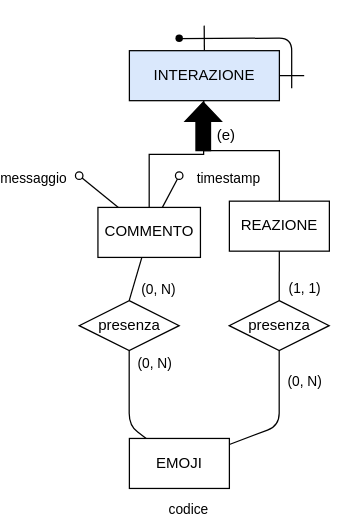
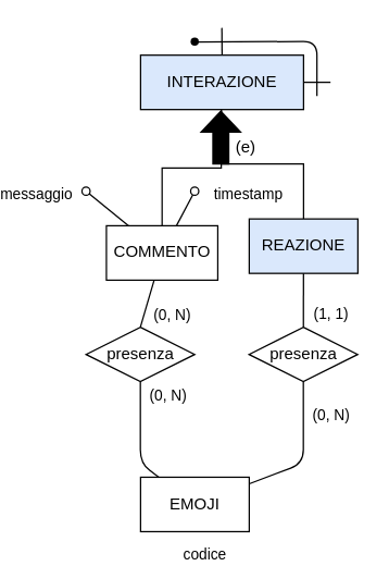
  <mxCell id="0" />
  <mxCell id="1" parent="0" />
  <mxCell id="2" style="edgeStyle=none;html=1;exitX=0.5;exitY=0;exitDx=0;exitDy=0;endArrow=none;endFill=0;" parent="1" source="3" edge="1"><mxGeometry relative="1" as="geometry"><mxPoint x="120.65" y="20" as="targetPoint" /></mxGeometry></mxCell>
  <mxCell id="3" value="INTERAZIONE" style="rounded=0;whiteSpace=wrap;html=1;fillColor=#dae8fc;" parent="1" vertex="1"><mxGeometry x="60.81" y="40.04" width="120" height="40" as="geometry" /></mxCell>
  <mxCell id="4" style="edgeStyle=elbowEdgeStyle;html=1;exitX=0.5;exitY=1;exitDx=0;exitDy=0;endArrow=none;endFill=0;elbow=vertical;rounded=0;jumpStyle=arc;" parent="1" target="8" edge="1"><mxGeometry relative="1" as="geometry"><mxPoint x="120.2" y="80.04" as="sourcePoint" /><mxPoint x="60.81" y="159.43" as="targetPoint" /></mxGeometry></mxCell>
  <mxCell id="5" style="edgeStyle=elbowEdgeStyle;elbow=vertical;html=1;exitX=0.5;exitY=1;exitDx=0;exitDy=0;endArrow=none;endFill=0;rounded=0;jumpStyle=arc;" parent="1" edge="1"><mxGeometry relative="1" as="geometry"><mxPoint x="120.2" y="80.04" as="sourcePoint" /><mxPoint x="180.81" y="160.43" as="targetPoint" /></mxGeometry></mxCell>
  <mxCell id="6" value="" style="shape=singleArrow;whiteSpace=wrap;html=1;arrowWidth=0.4;arrowSize=0.4;rotation=-90;fillColor=#000000;" parent="1" vertex="1"><mxGeometry x="100.51" y="85.96" width="38.76" height="29.17" as="geometry" /></mxCell>
  <mxCell id="7" value="(e)" style="text;html=1;align=center;verticalAlign=middle;resizable=0;points=[];autosize=1;strokeColor=none;fillColor=none;" parent="1" vertex="1"><mxGeometry x="118.2" y="93.04" width="40" height="30" as="geometry" /></mxCell>
  <mxCell id="8" value="COMMENTO" style="rounded=0;whiteSpace=wrap;html=1;" parent="1" vertex="1"><mxGeometry x="35.65" y="165.43" width="82" height="40" as="geometry" /></mxCell>
- <mxCell id="9" value="REAZIONE" style="rounded=0;whiteSpace=wrap;html=1;" parent="1" vertex="1"><mxGeometry x="140.8" y="160.43" width="80" height="40" as="geometry" /></mxCell>
+ <mxCell id="9" value="REAZIONE" style="rounded=0;whiteSpace=wrap;html=1;fillColor=#dae8fc;" parent="1" vertex="1"><mxGeometry x="140.8" y="160.43" width="80" height="40" as="geometry" /></mxCell>
  <mxCell id="10" value="codice" style="edgeStyle=none;jumpStyle=arc;html=1;startArrow=none;startFill=0;endArrow=oval;endFill=1;" parent="1" source="11" edge="1"><mxGeometry x="1" y="30" relative="1" as="geometry"><mxPoint x="120.81" y="380.26" as="targetPoint" /><mxPoint x="160.81" y="340.26" as="sourcePoint" /><mxPoint as="offset" /></mxGeometry></mxCell>
  <mxCell id="11" value="EMOJI" style="whiteSpace=wrap;html=1;rounded=0;" parent="1" vertex="1"><mxGeometry x="60.81" y="350.26" width="80" height="40" as="geometry" /></mxCell>
  <mxCell id="12" style="edgeStyle=none;html=1;endArrow=none;endFill=0;" parent="1" target="3" edge="1"><mxGeometry relative="1" as="geometry"><mxPoint x="200.65" y="60" as="sourcePoint" /></mxGeometry></mxCell>
  <mxCell id="13" value="" style="endArrow=oval;html=1;fillStyle=auto;strokeWidth=1;startSize=6;endSize=6;fillColor=#000000;startArrow=none;startFill=0;endFill=0;" parent="1" source="8" edge="1"><mxGeometry width="50" height="50" relative="1" as="geometry"><mxPoint x="420.53" y="339.58" as="sourcePoint" /><mxPoint x="100.65" y="140" as="targetPoint" /></mxGeometry></mxCell>
  <mxCell id="14" value="timestamp" style="edgeLabel;html=1;align=center;verticalAlign=middle;resizable=0;points=[];" parent="13" connectable="0" vertex="1"><mxGeometry x="0.479" y="1" relative="1" as="geometry"><mxPoint x="43" y="-5" as="offset" /></mxGeometry></mxCell>
  <mxCell id="15" value="(0, N)" style="edgeStyle=none;jumpStyle=arc;html=1;startArrow=none;startFill=0;endArrow=none;endFill=0;" parent="1" source="18" target="11" edge="1"><mxGeometry x="-0.749" y="20" relative="1" as="geometry"><mxPoint as="offset" /><mxPoint x="98.2" y="580.37" as="targetPoint" /><Array as="points"><mxPoint x="60.65" y="340" /></Array></mxGeometry></mxCell>
  <mxCell id="16" style="edgeStyle=none;html=1;exitX=0.5;exitY=0;exitDx=0;exitDy=0;endArrow=none;endFill=0;" parent="1" source="18" target="8" edge="1"><mxGeometry relative="1" as="geometry" /></mxCell>
  <mxCell id="17" value="(0, N)" style="edgeLabel;html=1;align=center;verticalAlign=middle;resizable=0;points=[];" parent="16" vertex="1" connectable="0"><mxGeometry x="-0.371" y="3" relative="1" as="geometry"><mxPoint x="23" y="2" as="offset" /></mxGeometry></mxCell>
  <mxCell id="18" value="presenza" style="rhombus;whiteSpace=wrap;html=1;rounded=0;" parent="1" vertex="1"><mxGeometry x="20.65" y="240" width="80" height="40" as="geometry" /></mxCell>
  <mxCell id="19" value="(1, 1)" style="edgeStyle=none;jumpStyle=arc;html=1;startArrow=none;startFill=0;endArrow=none;endFill=0;" parent="1" source="9" target="21" edge="1"><mxGeometry x="0.505" y="20" relative="1" as="geometry"><mxPoint as="offset" /><mxPoint x="179.27" y="199.79" as="sourcePoint" /></mxGeometry></mxCell>
  <mxCell id="20" value="(0, N)" style="edgeStyle=none;jumpStyle=arc;html=1;startArrow=none;startFill=0;endArrow=none;endFill=0;" parent="1" source="21" target="11" edge="1"><mxGeometry x="-0.514" y="20" relative="1" as="geometry"><mxPoint as="offset" /><mxPoint x="179.36" y="320.21" as="targetPoint" /><Array as="points"><mxPoint x="180.65" y="340" /></Array></mxGeometry></mxCell>
  <mxCell id="21" value="presenza" style="rhombus;whiteSpace=wrap;html=1;rounded=0;" parent="1" vertex="1"><mxGeometry x="140.65" y="240" width="80" height="40" as="geometry" /></mxCell>
  <mxCell id="22" value="" style="endArrow=oval;html=1;fillStyle=auto;strokeWidth=1;startSize=6;endSize=6;fillColor=#000000;startArrow=none;startFill=0;endFill=0;" parent="1" source="8" edge="1"><mxGeometry width="50" height="50" relative="1" as="geometry"><mxPoint x="429.339" y="379.58" as="sourcePoint" /><mxPoint x="20.65" y="140" as="targetPoint" /></mxGeometry></mxCell>
  <mxCell id="23" value="messaggio" style="edgeLabel;html=1;align=center;verticalAlign=middle;resizable=0;points=[];" parent="22" connectable="0" vertex="1"><mxGeometry x="0.479" y="1" relative="1" as="geometry"><mxPoint x="-45" y="-6" as="offset" /></mxGeometry></mxCell>
  <mxCell id="24" value="" style="endArrow=none;html=1;strokeColor=#000000;strokeWidth=1;fontColor=#FF0000;" parent="1" edge="1"><mxGeometry width="50" height="50" relative="1" as="geometry"><mxPoint x="100.51" y="30.31" as="sourcePoint" /><mxPoint x="190.65" y="70" as="targetPoint" /><Array as="points"><mxPoint x="190.65" y="30" /></Array></mxGeometry></mxCell>
  <mxCell id="25" value="" style="shape=waypoint;sketch=0;fillStyle=solid;size=6;pointerEvents=1;points=[];fillColor=none;resizable=0;rotatable=0;perimeter=centerPerimeter;snapToPoint=1;strokeColor=#000000;fontColor=#FF0000;" parent="1" vertex="1"><mxGeometry x="90.65" y="20.08" width="20" height="20" as="geometry" /></mxCell>
